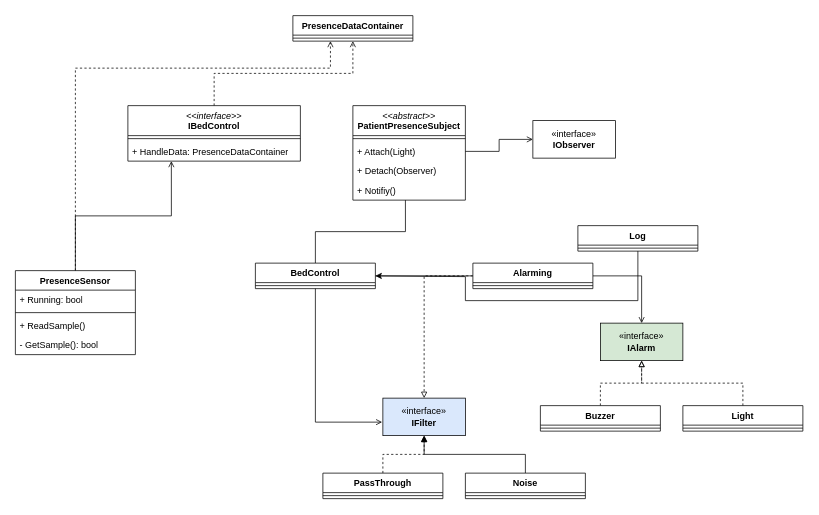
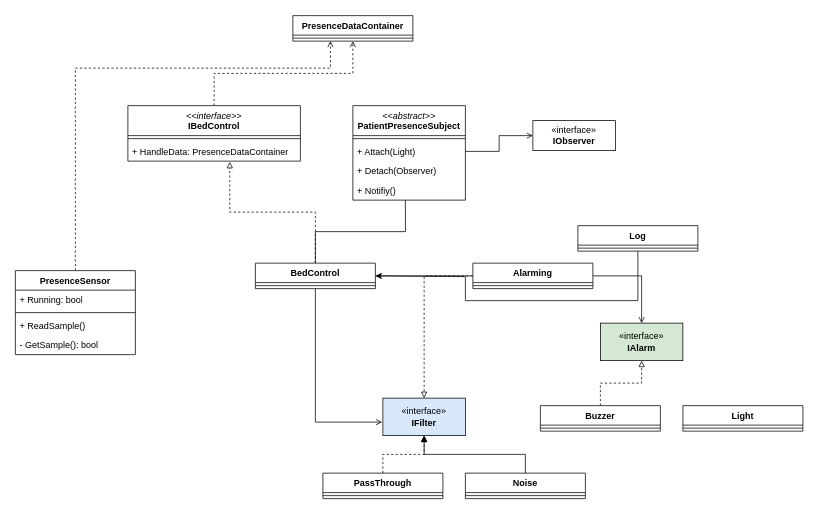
  <mxCell id="0" />
  <mxCell id="1" parent="0" />
- <mxCell id="2" style="edgeStyle=orthogonalEdgeStyle;rounded=0;orthogonalLoop=1;jettySize=auto;html=1;exitX=0.5;exitY=0;exitDx=0;exitDy=0;entryX=0.252;entryY=1;entryDx=0;entryDy=0;entryPerimeter=0;endArrow=open;endFill=0;" parent="1" source="4" target="12" edge="1"><mxGeometry relative="1" as="geometry" /></mxCell>
  <mxCell id="3" style="edgeStyle=orthogonalEdgeStyle;rounded=0;orthogonalLoop=1;jettySize=auto;html=1;entryX=0.313;entryY=1;entryDx=0;entryDy=0;entryPerimeter=0;dashed=1;endArrow=open;endFill=0;" parent="1" source="4" target="14" edge="1"><mxGeometry relative="1" as="geometry"><Array as="points"><mxPoint x="100" y="90" /><mxPoint x="440" y="90" /></Array></mxGeometry></mxCell>
  <mxCell id="4" value="PresenceSensor" style="swimlane;fontStyle=1;align=center;verticalAlign=top;childLayout=stackLayout;horizontal=1;startSize=26;horizontalStack=0;resizeParent=1;resizeParentMax=0;resizeLast=0;collapsible=1;marginBottom=0;whiteSpace=wrap;html=1;" parent="1" vertex="1"><mxGeometry x="20" y="360" width="160" height="112" as="geometry" /></mxCell>
  <mxCell id="5" value="+ Running: bool" style="text;strokeColor=none;fillColor=none;align=left;verticalAlign=top;spacingLeft=4;spacingRight=4;overflow=hidden;rotatable=0;points=[[0,0.5],[1,0.5]];portConstraint=eastwest;whiteSpace=wrap;html=1;" parent="4" vertex="1"><mxGeometry y="26" width="160" height="26" as="geometry" /></mxCell>
  <mxCell id="6" value="" style="line;strokeWidth=1;fillColor=none;align=left;verticalAlign=middle;spacingTop=-1;spacingLeft=3;spacingRight=3;rotatable=0;labelPosition=right;points=[];portConstraint=eastwest;strokeColor=inherit;" parent="4" vertex="1"><mxGeometry y="52" width="160" height="8" as="geometry" /></mxCell>
  <mxCell id="7" value="+ ReadSample()" style="text;strokeColor=none;fillColor=none;align=left;verticalAlign=top;spacingLeft=4;spacingRight=4;overflow=hidden;rotatable=0;points=[[0,0.5],[1,0.5]];portConstraint=eastwest;whiteSpace=wrap;html=1;" parent="4" vertex="1"><mxGeometry y="60" width="160" height="26" as="geometry" /></mxCell>
  <mxCell id="8" value="- GetSample(): bool" style="text;strokeColor=none;fillColor=none;align=left;verticalAlign=top;spacingLeft=4;spacingRight=4;overflow=hidden;rotatable=0;points=[[0,0.5],[1,0.5]];portConstraint=eastwest;whiteSpace=wrap;html=1;" parent="4" vertex="1"><mxGeometry y="86" width="160" height="26" as="geometry" /></mxCell>
  <mxCell id="9" style="edgeStyle=orthogonalEdgeStyle;rounded=0;orthogonalLoop=1;jettySize=auto;html=1;exitX=0.5;exitY=0;exitDx=0;exitDy=0;entryX=0.5;entryY=1;entryDx=0;entryDy=0;endArrow=open;endFill=0;dashed=1;" parent="1" source="10" target="13" edge="1"><mxGeometry relative="1" as="geometry" /></mxCell>
  <mxCell id="10" value="&lt;span style=&quot;font-weight: normal;&quot;&gt;&lt;i&gt;&amp;lt;&amp;lt;interface&amp;gt;&amp;gt;&lt;/i&gt;&lt;/span&gt;&lt;br&gt;IBedControl" style="swimlane;fontStyle=1;align=center;verticalAlign=top;childLayout=stackLayout;horizontal=1;startSize=40;horizontalStack=0;resizeParent=1;resizeParentMax=0;resizeLast=0;collapsible=1;marginBottom=0;whiteSpace=wrap;html=1;" parent="1" vertex="1"><mxGeometry x="170" y="140" width="230" height="74" as="geometry" /></mxCell>
  <mxCell id="11" value="" style="line;strokeWidth=1;fillColor=none;align=left;verticalAlign=middle;spacingTop=-1;spacingLeft=3;spacingRight=3;rotatable=0;labelPosition=right;points=[];portConstraint=eastwest;strokeColor=inherit;" parent="10" vertex="1"><mxGeometry y="40" width="230" height="8" as="geometry" /></mxCell>
  <mxCell id="12" value="+ HandleData: PresenceDataContainer" style="text;strokeColor=none;fillColor=none;align=left;verticalAlign=top;spacingLeft=4;spacingRight=4;overflow=hidden;rotatable=0;points=[[0,0.5],[1,0.5]];portConstraint=eastwest;whiteSpace=wrap;html=1;" parent="10" vertex="1"><mxGeometry y="48" width="230" height="26" as="geometry" /></mxCell>
  <mxCell id="13" value="PresenceDataContainer" style="swimlane;fontStyle=1;align=center;verticalAlign=top;childLayout=stackLayout;horizontal=1;startSize=26;horizontalStack=0;resizeParent=1;resizeParentMax=0;resizeLast=0;collapsible=1;marginBottom=0;whiteSpace=wrap;html=1;" parent="1" vertex="1"><mxGeometry x="390" y="20" width="160" height="34" as="geometry" /></mxCell>
  <mxCell id="14" value="" style="line;strokeWidth=1;fillColor=none;align=left;verticalAlign=middle;spacingTop=-1;spacingLeft=3;spacingRight=3;rotatable=0;labelPosition=right;points=[];portConstraint=eastwest;strokeColor=inherit;" parent="13" vertex="1"><mxGeometry y="26" width="160" height="8" as="geometry" /></mxCell>
+ <mxCell id="15" style="edgeStyle=orthogonalEdgeStyle;rounded=0;orthogonalLoop=1;jettySize=auto;html=1;exitX=0.5;exitY=0;exitDx=0;exitDy=0;entryX=0.591;entryY=1.038;entryDx=0;entryDy=0;entryPerimeter=0;endArrow=block;endFill=0;dashed=1;" parent="1" source="18" target="12" edge="1"><mxGeometry relative="1" as="geometry" /></mxCell>
  <mxCell id="16" style="edgeStyle=orthogonalEdgeStyle;rounded=0;orthogonalLoop=1;jettySize=auto;html=1;exitX=0.5;exitY=1;exitDx=0;exitDy=0;entryX=-0.009;entryY=0.64;entryDx=0;entryDy=0;entryPerimeter=0;endArrow=open;endFill=0;" parent="1" source="18" target="27" edge="1"><mxGeometry relative="1" as="geometry" /></mxCell>
  <mxCell id="17" style="edgeStyle=orthogonalEdgeStyle;rounded=0;orthogonalLoop=1;jettySize=auto;html=1;entryX=0.467;entryY=1;entryDx=0;entryDy=0;entryPerimeter=0;endArrow=none;endFill=0;" edge="1" parent="1" source="18" target="38"><mxGeometry relative="1" as="geometry" /></mxCell>
  <mxCell id="18" value="BedControl" style="swimlane;fontStyle=1;align=center;verticalAlign=top;childLayout=stackLayout;horizontal=1;startSize=26;horizontalStack=0;resizeParent=1;resizeParentMax=0;resizeLast=0;collapsible=1;marginBottom=0;whiteSpace=wrap;html=1;" parent="1" vertex="1"><mxGeometry x="340" y="350" width="160" height="34" as="geometry" /></mxCell>
  <mxCell id="19" value="" style="line;strokeWidth=1;fillColor=none;align=left;verticalAlign=middle;spacingTop=-1;spacingLeft=3;spacingRight=3;rotatable=0;labelPosition=right;points=[];portConstraint=eastwest;strokeColor=inherit;" parent="18" vertex="1"><mxGeometry y="26" width="160" height="8" as="geometry" /></mxCell>
  <mxCell id="20" value="«interface»&lt;br&gt;&lt;b&gt;IAlarm&lt;/b&gt;" style="html=1;whiteSpace=wrap;fillColor=#d5e8d4;" parent="1" vertex="1"><mxGeometry x="800" y="430" width="110" height="50" as="geometry" /></mxCell>
  <mxCell id="21" style="edgeStyle=orthogonalEdgeStyle;rounded=0;orthogonalLoop=1;jettySize=auto;html=1;exitX=0.5;exitY=0;exitDx=0;exitDy=0;entryX=0.5;entryY=1;entryDx=0;entryDy=0;dashed=1;endArrow=block;endFill=0;" parent="1" source="22" target="20" edge="1"><mxGeometry relative="1" as="geometry" /></mxCell>
  <mxCell id="22" value="Buzzer" style="swimlane;fontStyle=1;align=center;verticalAlign=top;childLayout=stackLayout;horizontal=1;startSize=26;horizontalStack=0;resizeParent=1;resizeParentMax=0;resizeLast=0;collapsible=1;marginBottom=0;whiteSpace=wrap;html=1;" parent="1" vertex="1"><mxGeometry x="720" y="540" width="160" height="34" as="geometry" /></mxCell>
  <mxCell id="23" value="" style="line;strokeWidth=1;fillColor=none;align=left;verticalAlign=middle;spacingTop=-1;spacingLeft=3;spacingRight=3;rotatable=0;labelPosition=right;points=[];portConstraint=eastwest;strokeColor=inherit;" parent="22" vertex="1"><mxGeometry y="26" width="160" height="8" as="geometry" /></mxCell>
- <mxCell id="24" style="edgeStyle=orthogonalEdgeStyle;rounded=0;orthogonalLoop=1;jettySize=auto;html=1;exitX=0.5;exitY=0;exitDx=0;exitDy=0;entryX=0.5;entryY=1;entryDx=0;entryDy=0;dashed=1;endArrow=block;endFill=0;" parent="1" source="25" target="20" edge="1"><mxGeometry relative="1" as="geometry" /></mxCell>
  <mxCell id="25" value="Light" style="swimlane;fontStyle=1;align=center;verticalAlign=top;childLayout=stackLayout;horizontal=1;startSize=26;horizontalStack=0;resizeParent=1;resizeParentMax=0;resizeLast=0;collapsible=1;marginBottom=0;whiteSpace=wrap;html=1;" parent="1" vertex="1"><mxGeometry x="910" y="540" width="160" height="34" as="geometry" /></mxCell>
  <mxCell id="26" value="" style="line;strokeWidth=1;fillColor=none;align=left;verticalAlign=middle;spacingTop=-1;spacingLeft=3;spacingRight=3;rotatable=0;labelPosition=right;points=[];portConstraint=eastwest;strokeColor=inherit;" parent="25" vertex="1"><mxGeometry y="26" width="160" height="8" as="geometry" /></mxCell>
  <mxCell id="27" value="«interface»&lt;br&gt;&lt;b&gt;IFilter&lt;/b&gt;" style="html=1;whiteSpace=wrap;fillColor=#dae8fc;" parent="1" vertex="1"><mxGeometry x="510" y="530" width="110" height="50" as="geometry" /></mxCell>
  <mxCell id="28" style="edgeStyle=orthogonalEdgeStyle;rounded=0;orthogonalLoop=1;jettySize=auto;html=1;exitX=0.5;exitY=0;exitDx=0;exitDy=0;entryX=0.5;entryY=1;entryDx=0;entryDy=0;dashed=1;endArrow=block;endFill=1;" parent="1" source="29" target="27" edge="1"><mxGeometry relative="1" as="geometry" /></mxCell>
  <mxCell id="29" value="PassThrough" style="swimlane;fontStyle=1;align=center;verticalAlign=top;childLayout=stackLayout;horizontal=1;startSize=26;horizontalStack=0;resizeParent=1;resizeParentMax=0;resizeLast=0;collapsible=1;marginBottom=0;whiteSpace=wrap;html=1;" parent="1" vertex="1"><mxGeometry x="430" y="630" width="160" height="34" as="geometry" /></mxCell>
  <mxCell id="30" value="" style="line;strokeWidth=1;fillColor=none;align=left;verticalAlign=middle;spacingTop=-1;spacingLeft=3;spacingRight=3;rotatable=0;labelPosition=right;points=[];portConstraint=eastwest;strokeColor=inherit;" parent="29" vertex="1"><mxGeometry y="26" width="160" height="8" as="geometry" /></mxCell>
  <mxCell id="31" style="edgeStyle=orthogonalEdgeStyle;rounded=0;orthogonalLoop=1;jettySize=auto;html=1;exitX=0.5;exitY=0;exitDx=0;exitDy=0;entryX=0.5;entryY=1;entryDx=0;entryDy=0;endArrow=block;endFill=1;dashed=0;" parent="1" source="32" target="27" edge="1"><mxGeometry relative="1" as="geometry" /></mxCell>
  <mxCell id="32" value="Noise" style="swimlane;fontStyle=1;align=center;verticalAlign=top;childLayout=stackLayout;horizontal=1;startSize=26;horizontalStack=0;resizeParent=1;resizeParentMax=0;resizeLast=0;collapsible=1;marginBottom=0;whiteSpace=wrap;html=1;" parent="1" vertex="1"><mxGeometry x="620" y="630" width="160" height="34" as="geometry" /></mxCell>
  <mxCell id="33" value="" style="line;strokeWidth=1;fillColor=none;align=left;verticalAlign=middle;spacingTop=-1;spacingLeft=3;spacingRight=3;rotatable=0;labelPosition=right;points=[];portConstraint=eastwest;strokeColor=inherit;" parent="32" vertex="1"><mxGeometry y="26" width="160" height="8" as="geometry" /></mxCell>
  <mxCell id="34" value="&lt;span style=&quot;font-weight: normal;&quot;&gt;&lt;i&gt;&amp;lt;&amp;lt;abstract&amp;gt;&amp;gt;&lt;/i&gt;&lt;/span&gt;&lt;br&gt;PatientPresenceSubject" style="swimlane;fontStyle=1;align=center;verticalAlign=top;childLayout=stackLayout;horizontal=1;startSize=40;horizontalStack=0;resizeParent=1;resizeParentMax=0;resizeLast=0;collapsible=1;marginBottom=0;whiteSpace=wrap;html=1;" vertex="1" parent="1"><mxGeometry x="470" y="140" width="150" height="126" as="geometry" /></mxCell>
  <mxCell id="35" value="" style="line;strokeWidth=1;fillColor=none;align=left;verticalAlign=middle;spacingTop=-1;spacingLeft=3;spacingRight=3;rotatable=0;labelPosition=right;points=[];portConstraint=eastwest;strokeColor=inherit;" vertex="1" parent="34"><mxGeometry y="40" width="150" height="8" as="geometry" /></mxCell>
  <mxCell id="36" value="+ Attach(Light)" style="text;strokeColor=none;fillColor=none;align=left;verticalAlign=top;spacingLeft=4;spacingRight=4;overflow=hidden;rotatable=0;points=[[0,0.5],[1,0.5]];portConstraint=eastwest;whiteSpace=wrap;html=1;" vertex="1" parent="34"><mxGeometry y="48" width="150" height="26" as="geometry" /></mxCell>
  <mxCell id="37" value="+ Detach(Observer)" style="text;strokeColor=none;fillColor=none;align=left;verticalAlign=top;spacingLeft=4;spacingRight=4;overflow=hidden;rotatable=0;points=[[0,0.5],[1,0.5]];portConstraint=eastwest;whiteSpace=wrap;html=1;" vertex="1" parent="34"><mxGeometry y="74" width="150" height="26" as="geometry" /></mxCell>
  <mxCell id="38" value="+ Notifiy()" style="text;strokeColor=none;fillColor=none;align=left;verticalAlign=top;spacingLeft=4;spacingRight=4;overflow=hidden;rotatable=0;points=[[0,0.5],[1,0.5]];portConstraint=eastwest;whiteSpace=wrap;html=1;" vertex="1" parent="34"><mxGeometry y="100" width="150" height="26" as="geometry" /></mxCell>
  <mxCell id="39" style="edgeStyle=orthogonalEdgeStyle;rounded=0;orthogonalLoop=1;jettySize=auto;html=1;exitX=1;exitY=0.5;exitDx=0;exitDy=0;endArrow=open;endFill=0;" edge="1" parent="1" source="42" target="20"><mxGeometry relative="1" as="geometry" /></mxCell>
  <mxCell id="40" style="edgeStyle=orthogonalEdgeStyle;rounded=0;orthogonalLoop=1;jettySize=auto;html=1;endArrow=block;endFill=0;dashed=1;" edge="1" parent="1" source="42" target="27"><mxGeometry relative="1" as="geometry" /></mxCell>
  <mxCell id="41" style="edgeStyle=orthogonalEdgeStyle;rounded=0;orthogonalLoop=1;jettySize=auto;html=1;exitX=0;exitY=0.5;exitDx=0;exitDy=0;endArrow=none;endFill=0;" edge="1" parent="1" source="42" target="18"><mxGeometry relative="1" as="geometry" /></mxCell>
  <mxCell id="42" value="Alarming" style="swimlane;fontStyle=1;align=center;verticalAlign=top;childLayout=stackLayout;horizontal=1;startSize=26;horizontalStack=0;resizeParent=1;resizeParentMax=0;resizeLast=0;collapsible=1;marginBottom=0;whiteSpace=wrap;html=1;" vertex="1" parent="1"><mxGeometry x="630" y="350" width="160" height="34" as="geometry" /></mxCell>
  <mxCell id="43" value="" style="line;strokeWidth=1;fillColor=none;align=left;verticalAlign=middle;spacingTop=-1;spacingLeft=3;spacingRight=3;rotatable=0;labelPosition=right;points=[];portConstraint=eastwest;strokeColor=inherit;" vertex="1" parent="42"><mxGeometry y="26" width="160" height="8" as="geometry" /></mxCell>
- <mxCell id="44" value="«interface»&lt;br&gt;&lt;b&gt;IObserver&lt;/b&gt;" style="html=1;whiteSpace=wrap;" vertex="1" parent="1"><mxGeometry x="710" y="160" width="110" height="50" as="geometry" /></mxCell>
+ <mxCell id="44" value="«interface»&lt;br&gt;&lt;b&gt;IObserver&lt;/b&gt;" style="html=1;whiteSpace=wrap;" vertex="1" parent="1"><mxGeometry x="710" y="160" width="110" height="40" as="geometry" /></mxCell>
  <mxCell id="45" style="edgeStyle=orthogonalEdgeStyle;rounded=0;orthogonalLoop=1;jettySize=auto;html=1;entryX=0;entryY=0.5;entryDx=0;entryDy=0;endArrow=open;endFill=0;" edge="1" parent="1" source="36" target="44"><mxGeometry relative="1" as="geometry" /></mxCell>
  <mxCell id="46" style="edgeStyle=orthogonalEdgeStyle;rounded=0;orthogonalLoop=1;jettySize=auto;html=1;" edge="1" parent="1" source="47"><mxGeometry relative="1" as="geometry"><mxPoint x="500" y="367" as="targetPoint" /><Array as="points"><mxPoint x="850" y="400" /><mxPoint x="620" y="400" /><mxPoint x="620" y="368" /></Array></mxGeometry></mxCell>
  <mxCell id="47" value="Log" style="swimlane;fontStyle=1;align=center;verticalAlign=top;childLayout=stackLayout;horizontal=1;startSize=26;horizontalStack=0;resizeParent=1;resizeParentMax=0;resizeLast=0;collapsible=1;marginBottom=0;whiteSpace=wrap;html=1;" vertex="1" parent="1"><mxGeometry x="770" y="300" width="160" height="34" as="geometry" /></mxCell>
  <mxCell id="48" value="" style="line;strokeWidth=1;fillColor=none;align=left;verticalAlign=middle;spacingTop=-1;spacingLeft=3;spacingRight=3;rotatable=0;labelPosition=right;points=[];portConstraint=eastwest;strokeColor=inherit;" vertex="1" parent="47"><mxGeometry y="26" width="160" height="8" as="geometry" /></mxCell>
